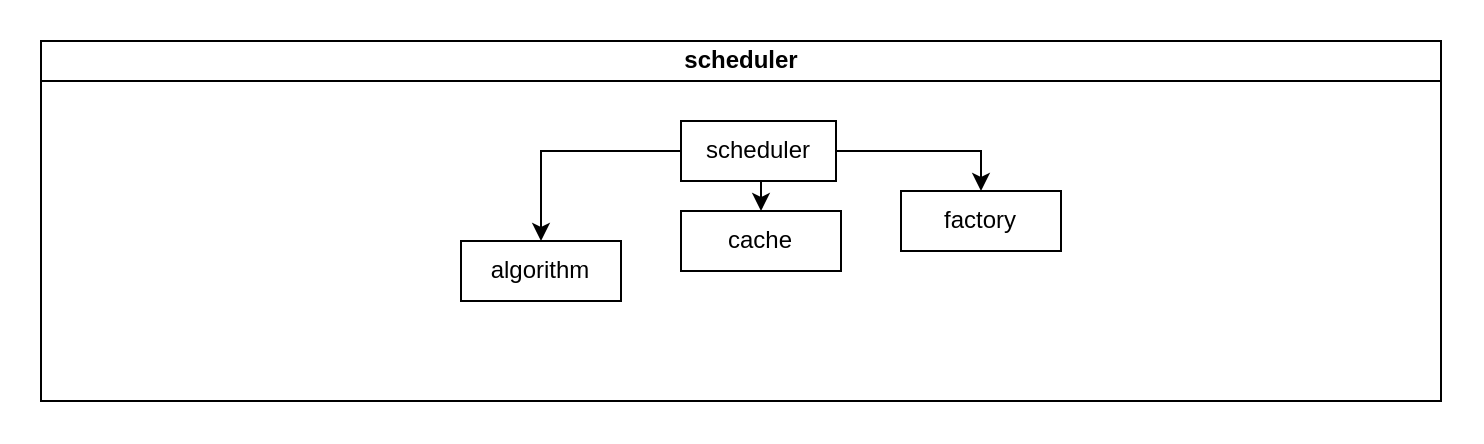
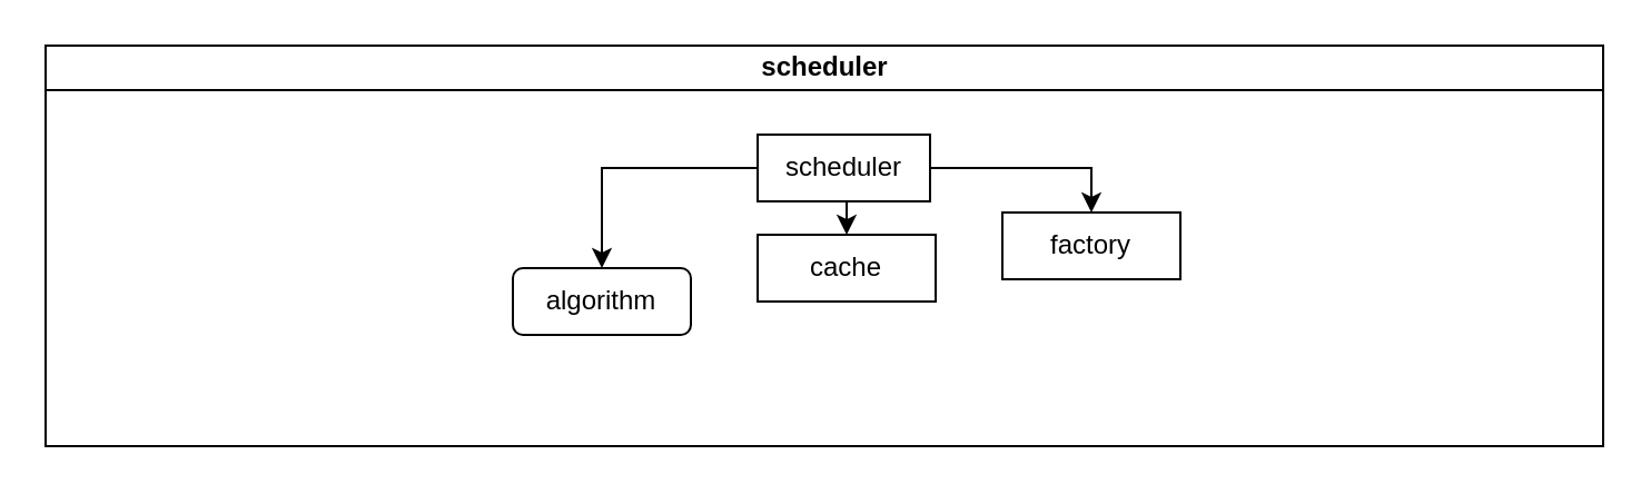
  <mxCell id="0" />
  <mxCell id="1" parent="0" />
  <mxCell id="2" value="scheduler" style="swimlane;html=1;startSize=20;horizontal=1;containerType=tree;glass=0;" parent="1" vertex="1"><mxGeometry x="20" y="20" width="700" height="180" as="geometry" /></mxCell>
  <mxCell id="3" style="edgeStyle=orthogonalEdgeStyle;rounded=0;orthogonalLoop=1;jettySize=auto;html=1;exitX=0.5;exitY=1;exitDx=0;exitDy=0;entryX=0.5;entryY=0;entryDx=0;entryDy=0;" edge="1" parent="2" source="6" target="8"><mxGeometry relative="1" as="geometry" /></mxCell>
  <mxCell id="4" style="edgeStyle=orthogonalEdgeStyle;rounded=0;orthogonalLoop=1;jettySize=auto;html=1;exitX=1;exitY=0.5;exitDx=0;exitDy=0;entryX=0.5;entryY=0;entryDx=0;entryDy=0;" edge="1" parent="2" source="6" target="9"><mxGeometry relative="1" as="geometry" /></mxCell>
  <mxCell id="5" style="edgeStyle=orthogonalEdgeStyle;rounded=0;orthogonalLoop=1;jettySize=auto;html=1;exitX=0;exitY=0.5;exitDx=0;exitDy=0;entryX=0.5;entryY=0;entryDx=0;entryDy=0;" edge="1" parent="2" source="6" target="7"><mxGeometry relative="1" as="geometry" /></mxCell>
  <mxCell id="6" value="scheduler" style="rounded=0;whiteSpace=wrap;html=1;" vertex="1" parent="2"><mxGeometry x="320" y="40" width="77.5" height="30" as="geometry" /></mxCell>
- <mxCell id="7" value="algorithm" style="rounded=0;whiteSpace=wrap;html=1;" vertex="1" parent="2"><mxGeometry x="210" y="100" width="80" height="30" as="geometry" /></mxCell>
+ <mxCell id="7" value="algorithm" style="whiteSpace=wrap;html=1;rounded=1;" vertex="1" parent="2"><mxGeometry x="210" y="100" width="80" height="30" as="geometry" /></mxCell>
  <mxCell id="8" value="cache" style="rounded=0;whiteSpace=wrap;html=1;" vertex="1" parent="2"><mxGeometry x="320" y="85" width="80" height="30" as="geometry" /></mxCell>
  <mxCell id="9" value="factory" style="rounded=0;whiteSpace=wrap;html=1;" vertex="1" parent="2"><mxGeometry x="430" y="75" width="80" height="30" as="geometry" /></mxCell>
